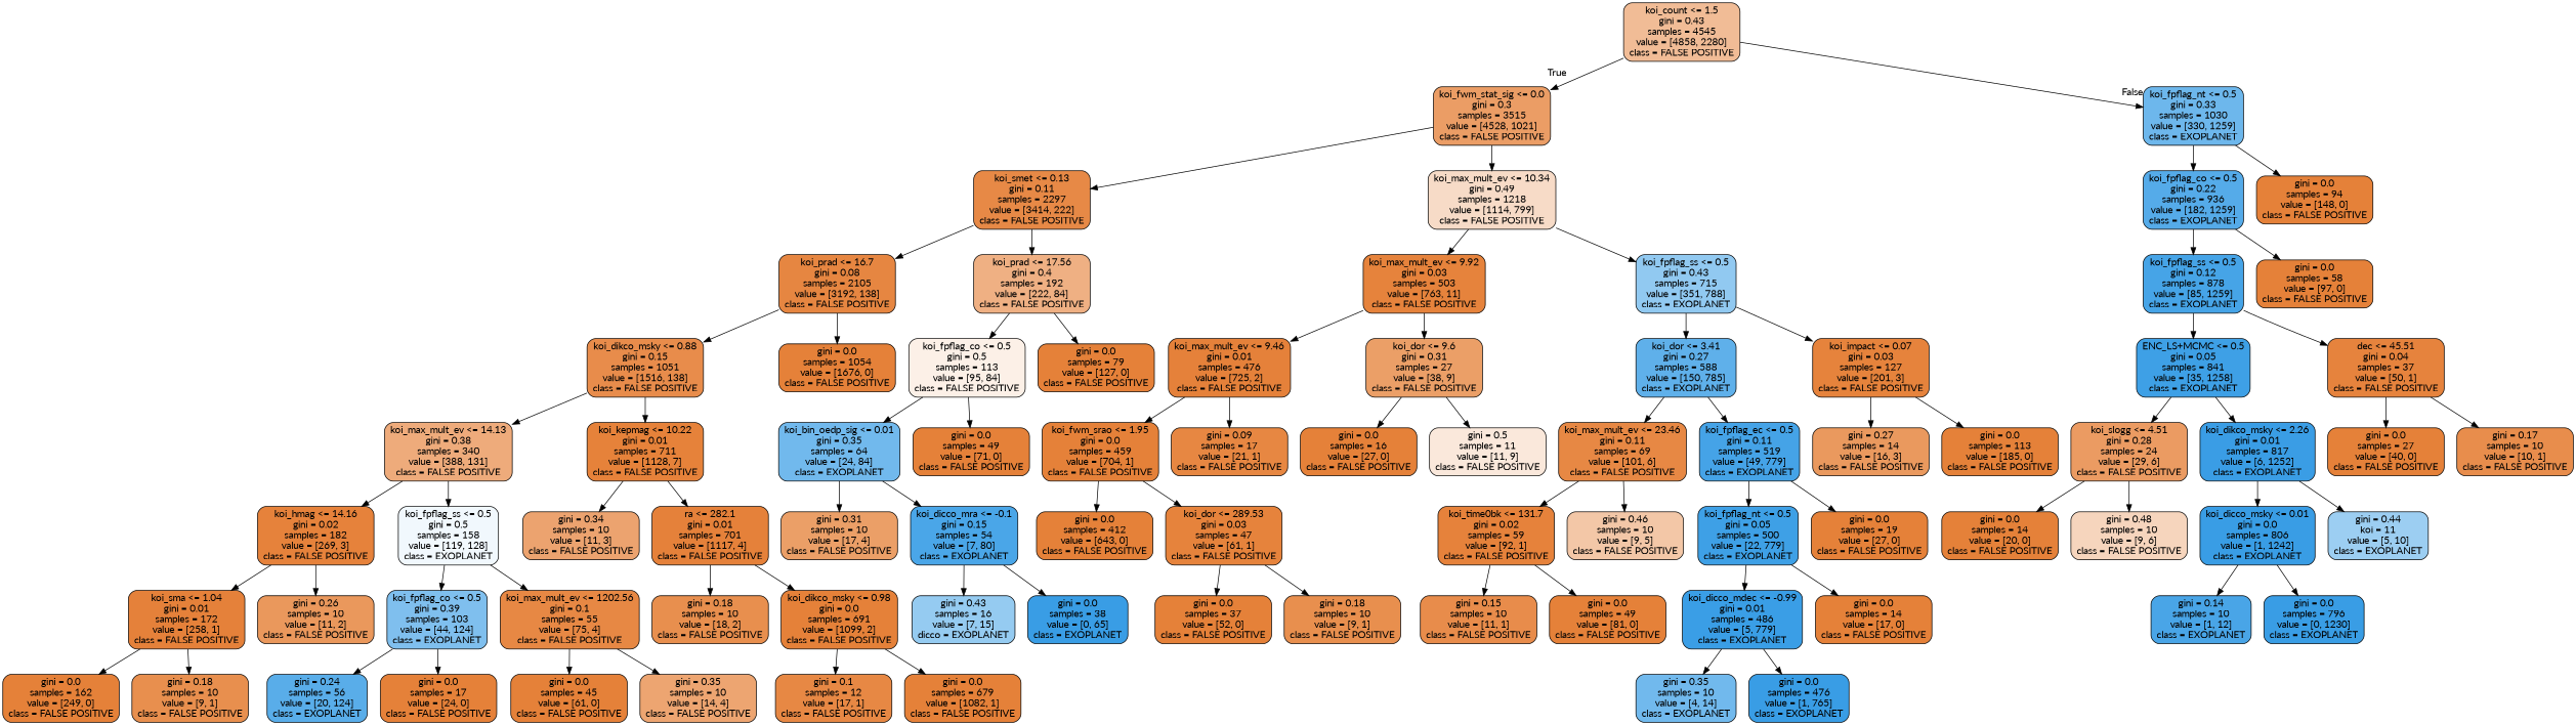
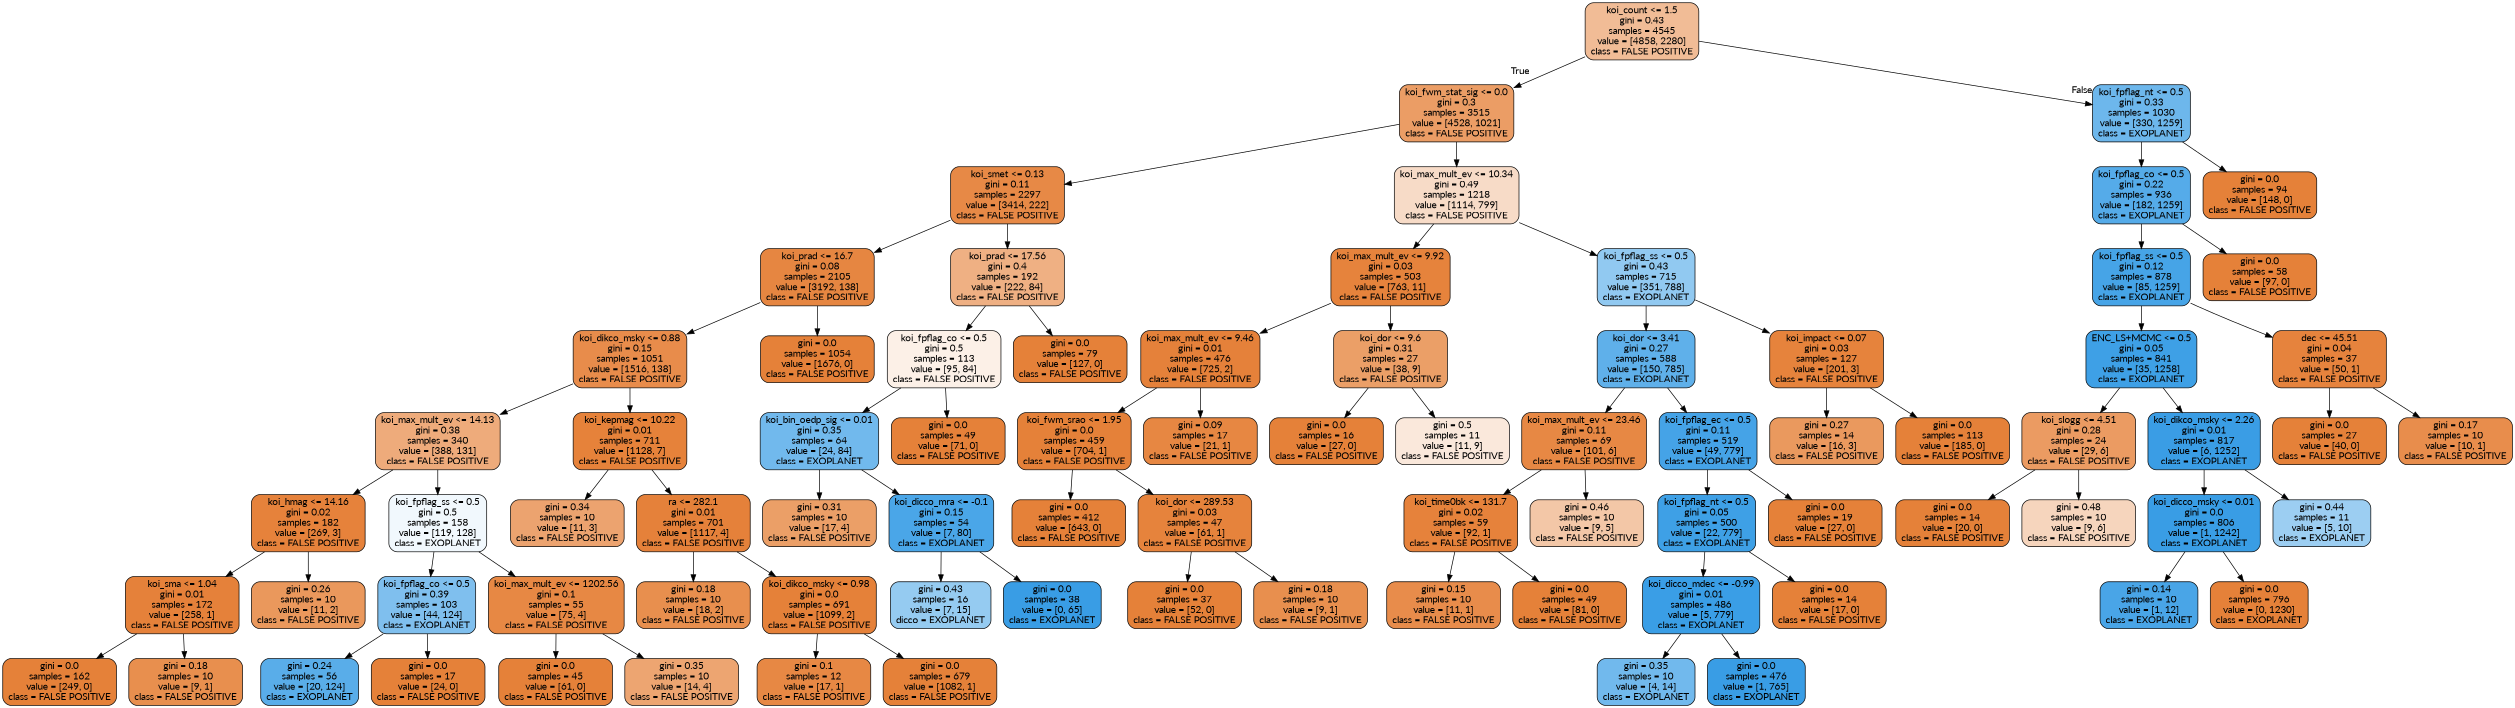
  digraph {
    fontname=Lato
    node [color=black fillcolor="#e58139ff" fontname=Lato shape=box style="filled, rounded"]
    edge [fontname=Lato]
    n1 [fillcolor="#e5813987" label="koi_count <= 1.5\ngini = 0.43\nsamples = 4545\nvalue = [4858, 2280]\nclass = FALSE POSITIVE"]
    n2 [fillcolor="#e58139c6" label="koi_fwm_stat_sig <= 0.0\ngini = 0.3\nsamples = 3515\nvalue = [4528, 1021]\nclass = FALSE POSITIVE"]
    n3 [fillcolor="#399de5bc" label="koi_fpflag_nt <= 0.5\ngini = 0.33\nsamples = 1030\nvalue = [330, 1259]\nclass = EXOPLANET"]
    n4 [fillcolor="#e58139ee" label="koi_smet <= 0.13\ngini = 0.11\nsamples = 2297\nvalue = [3414, 222]\nclass = FALSE POSITIVE"]
    n5 [fillcolor="#e5813948" label="koi_max_mult_ev <= 10.34\ngini = 0.49\nsamples = 1218\nvalue = [1114, 799]\nclass = FALSE POSITIVE"]
    n6 [fillcolor="#399de5da" label="koi_fpflag_co <= 0.5\ngini = 0.22\nsamples = 936\nvalue = [182, 1259]\nclass = EXOPLANET"]
    n7 [label="gini = 0.0\nsamples = 94\nvalue = [148, 0]\nclass = FALSE POSITIVE"]
    n8 [fillcolor="#e58139f4" label="koi_prad <= 16.7\ngini = 0.08\nsamples = 2105\nvalue = [3192, 138]\nclass = FALSE POSITIVE"]
    n9 [fillcolor="#e581399f" label="koi_prad <= 17.56\ngini = 0.4\nsamples = 192\nvalue = [222, 84]\nclass = FALSE POSITIVE"]
    n10 [fillcolor="#e58139fb" label="koi_max_mult_ev <= 9.92\ngini = 0.03\nsamples = 503\nvalue = [763, 11]\nclass = FALSE POSITIVE"]
    n11 [fillcolor="#399de58d" label="koi_fpflag_ss <= 0.5\ngini = 0.43\nsamples = 715\nvalue = [351, 788]\nclass = EXOPLANET"]
    n12 [fillcolor="#e58139e8" label="koi_dikco_msky <= 0.88\ngini = 0.15\nsamples = 1051\nvalue = [1516, 138]\nclass = FALSE POSITIVE"]
    n13 [label="gini = 0.0\nsamples = 1054\nvalue = [1676, 0]\nclass = FALSE POSITIVE"]
    n14 [fillcolor="#e581391e" label="koi_fpflag_co <= 0.5\ngini = 0.5\nsamples = 113\nvalue = [95, 84]\nclass = FALSE POSITIVE"]
    n15 [label="gini = 0.0\nsamples = 79\nvalue = [127, 0]\nclass = FALSE POSITIVE"]
    n16 [fillcolor="#e58139a9" label="koi_max_mult_ev <= 14.13\ngini = 0.38\nsamples = 340\nvalue = [388, 131]\nclass = FALSE POSITIVE"]
    n17 [fillcolor="#e58139fd" label="koi_kepmag <= 10.22\ngini = 0.01\nsamples = 711\nvalue = [1128, 7]\nclass = FALSE POSITIVE"]
    n18 [fillcolor="#e58139fc" label="koi_hmag <= 14.16\ngini = 0.02\nsamples = 182\nvalue = [269, 3]\nclass = FALSE POSITIVE"]
    n19 [fillcolor="#399de512" label="koi_fpflag_ss <= 0.5\ngini = 0.5\nsamples = 158\nvalue = [119, 128]\nclass = EXOPLANET"]
    n20 [fillcolor="#e58139b9" label="gini = 0.34\nsamples = 10\nvalue = [11, 3]\nclass = FALSE POSITIVE"]
    n21 [fillcolor="#e58139fe" label="ra <= 282.1\ngini = 0.01\nsamples = 701\nvalue = [1117, 4]\nclass = FALSE POSITIVE"]
    n22 [fillcolor="#e58139fe" label="koi_sma <= 1.04\ngini = 0.01\nsamples = 172\nvalue = [258, 1]\nclass = FALSE POSITIVE"]
    n23 [fillcolor="#e58139d1" label="gini = 0.26\nsamples = 10\nvalue = [11, 2]\nclass = FALSE POSITIVE"]
    n24 [fillcolor="#399de5a5" label="koi_fpflag_co <= 0.5\ngini = 0.39\nsamples = 103\nvalue = [44, 124]\nclass = EXOPLANET"]
    n25 [fillcolor="#e58139f1" label="koi_max_mult_ev <= 1202.56\ngini = 0.1\nsamples = 55\nvalue = [75, 4]\nclass = FALSE POSITIVE"]
    n26 [label="gini = 0.0\nsamples = 162\nvalue = [249, 0]\nclass = FALSE POSITIVE"]
    n27 [fillcolor="#e58139e3" label="gini = 0.18\nsamples = 10\nvalue = [9, 1]\nclass = FALSE POSITIVE"]
    n28 [fillcolor="#399de5d6" label="gini = 0.24\nsamples = 56\nvalue = [20, 124]\nclass = EXOPLANET"]
    n29 [label="gini = 0.0\nsamples = 17\nvalue = [24, 0]\nclass = FALSE POSITIVE"]
    n30 [label="gini = 0.0\nsamples = 45\nvalue = [61, 0]\nclass = FALSE POSITIVE"]
    n31 [fillcolor="#e58139b6" label="gini = 0.35\nsamples = 10\nvalue = [14, 4]\nclass = FALSE POSITIVE"]
    n32 [fillcolor="#e58139e3" label="gini = 0.18\nsamples = 10\nvalue = [18, 2]\nclass = FALSE POSITIVE"]
    n33 [label="koi_dikco_msky <= 0.98\ngini = 0.0\nsamples = 691\nvalue = [1099, 2]\nclass = FALSE POSITIVE"]
    n34 [fillcolor="#e58139f0" label="gini = 0.1\nsamples = 12\nvalue = [17, 1]\nclass = FALSE POSITIVE"]
    n35 [label="gini = 0.0\nsamples = 679\nvalue = [1082, 1]\nclass = FALSE POSITIVE"]
    n36 [fillcolor="#399de5b6" label="koi_bin_oedp_sig <= 0.01\ngini = 0.35\nsamples = 64\nvalue = [24, 84]\nclass = EXOPLANET"]
    n37 [label="gini = 0.0\nsamples = 49\nvalue = [71, 0]\nclass = FALSE POSITIVE"]
    n38 [fillcolor="#e58139c3" label="gini = 0.31\nsamples = 10\nvalue = [17, 4]\nclass = FALSE POSITIVE"]
    n39 [fillcolor="#399de5e9" label="koi_dicco_mra <= -0.1\ngini = 0.15\nsamples = 54\nvalue = [7, 80]\nclass = EXOPLANET"]
    n40 [fillcolor="#399de588" label="gini = 0.43\nsamples = 16\nvalue = [7, 15]\ndicco = EXOPLANET"]
    n41 [fillcolor="#399de5ff" label="gini = 0.0\nsamples = 38\nvalue = [0, 65]\nclass = EXOPLANET"]
    n42 [fillcolor="#e58139fe" label="koi_max_mult_ev <= 9.46\ngini = 0.01\nsamples = 476\nvalue = [725, 2]\nclass = FALSE POSITIVE"]
    n43 [fillcolor="#e58139c3" label="koi_dor <= 9.6\ngini = 0.31\nsamples = 27\nvalue = [38, 9]\nclass = FALSE POSITIVE"]
    n44 [fillcolor="#399de5ce" label="koi_dor <= 3.41\ngini = 0.27\nsamples = 588\nvalue = [150, 785]\nclass = EXOPLANET"]
    n45 [fillcolor="#e58139fb" label="koi_impact <= 0.07\ngini = 0.03\nsamples = 127\nvalue = [201, 3]\nclass = FALSE POSITIVE"]
    n46 [label="koi_fwm_srao <= 1.95\ngini = 0.0\nsamples = 459\nvalue = [704, 1]\nclass = FALSE POSITIVE"]
    n47 [fillcolor="#e58139f3" label="gini = 0.09\nsamples = 17\nvalue = [21, 1]\nclass = FALSE POSITIVE"]
    n48 [label="gini = 0.0\nsamples = 16\nvalue = [27, 0]\nclass = FALSE POSITIVE"]
    n49 [fillcolor="#e581392e" label="gini = 0.5\nsamples = 11\nvalue = [11, 9]\nclass = FALSE POSITIVE"]
    n50 [label="gini = 0.0\nsamples = 412\nvalue = [643, 0]\nclass = FALSE POSITIVE"]
    n51 [fillcolor="#e58139fb" label="koi_dor <= 289.53\ngini = 0.03\nsamples = 47\nvalue = [61, 1]\nclass = FALSE POSITIVE"]
    n52 [label="gini = 0.0\nsamples = 37\nvalue = [52, 0]\nclass = FALSE POSITIVE"]
    n53 [fillcolor="#e58139e3" label="gini = 0.18\nsamples = 10\nvalue = [9, 1]\nclass = FALSE POSITIVE"]
    n54 [fillcolor="#e58139f0" label="koi_max_mult_ev <= 23.46\ngini = 0.11\nsamples = 69\nvalue = [101, 6]\nclass = FALSE POSITIVE"]
    n55 [fillcolor="#399de5ef" label="koi_fpflag_ec <= 0.5\ngini = 0.11\nsamples = 519\nvalue = [49, 779]\nclass = EXOPLANET"]
    n56 [fillcolor="#e58139cf" label="gini = 0.27\nsamples = 14\nvalue = [16, 3]\nclass = FALSE POSITIVE"]
    n57 [label="gini = 0.0\nsamples = 113\nvalue = [185, 0]\nclass = FALSE POSITIVE"]
    n58 [fillcolor="#e58139fc" label="koi_time0bk <= 131.7\ngini = 0.02\nsamples = 59\nvalue = [92, 1]\nclass = FALSE POSITIVE"]
    n59 [fillcolor="#e5813971" label="gini = 0.46\nsamples = 10\nvalue = [9, 5]\nclass = FALSE POSITIVE"]
    n60 [fillcolor="#399de5f8" label="koi_fpflag_nt <= 0.5\ngini = 0.05\nsamples = 500\nvalue = [22, 779]\nclass = EXOPLANET"]
    n61 [label="gini = 0.0\nsamples = 19\nvalue = [27, 0]\nclass = FALSE POSITIVE"]
    n62 [fillcolor="#e58139e8" label="gini = 0.15\nsamples = 10\nvalue = [11, 1]\nclass = FALSE POSITIVE"]
    n63 [label="gini = 0.0\nsamples = 49\nvalue = [81, 0]\nclass = FALSE POSITIVE"]
    n64 [fillcolor="#399de5fd" label="koi_dicco_mdec <= -0.99\ngini = 0.01\nsamples = 486\nvalue = [5, 779]\nclass = EXOPLANET"]
    n65 [label="gini = 0.0\nsamples = 14\nvalue = [17, 0]\nclass = FALSE POSITIVE"]
    n66 [fillcolor="#399de5b6" label="gini = 0.35\nsamples = 10\nvalue = [4, 14]\nclass = EXOPLANET"]
    n67 [fillcolor="#399de5ff" label="gini = 0.0\nsamples = 476\nvalue = [1, 765]\nclass = EXOPLANET"]
    n68 [fillcolor="#399de5ee" label="koi_fpflag_ss <= 0.5\ngini = 0.12\nsamples = 878\nvalue = [85, 1259]\nclass = EXOPLANET"]
    n69 [label="gini = 0.0\nsamples = 58\nvalue = [97, 0]\nclass = FALSE POSITIVE"]
    n70 [fillcolor="#399de5f8" label="ENC_LS+MCMC <= 0.5\ngini = 0.05\nsamples = 841\nvalue = [35, 1258]\nclass = EXOPLANET"]
    n71 [fillcolor="#e58139fa" label="dec <= 45.51\ngini = 0.04\nsamples = 37\nvalue = [50, 1]\nclass = FALSE POSITIVE"]
    n72 [fillcolor="#e58139ca" label="koi_slogg <= 4.51\ngini = 0.28\nsamples = 24\nvalue = [29, 6]\nclass = FALSE POSITIVE"]
    n73 [fillcolor="#399de5fe" label="koi_dikco_msky <= 2.26\ngini = 0.01\nsamples = 817\nvalue = [6, 1252]\nclass = EXOPLANET"]
    n74 [label="gini = 0.0\nsamples = 27\nvalue = [40, 0]\nclass = FALSE POSITIVE"]
    n75 [fillcolor="#e58139e6" label="gini = 0.17\nsamples = 10\nvalue = [10, 1]\nclass = FALSE POSITIVE"]
    n76 [label="gini = 0.0\nsamples = 14\nvalue = [20, 0]\nclass = FALSE POSITIVE"]
    n77 [fillcolor="#e5813955" label="gini = 0.48\nsamples = 10\nvalue = [9, 6]\nclass = FALSE POSITIVE"]
    n78 [fillcolor="#399de5ff" label="koi_dicco_msky <= 0.01\ngini = 0.0\nsamples = 806\nvalue = [1, 1242]\nclass = EXOPLANET"]
-   n79 [fillcolor="#399de57f" label="gini = 0.44\nkoi = 11\nvalue = [5, 10]\nclass = EXOPLANET"]
+   n79 [fillcolor="#399de57f" label="gini = 0.44\nsamples = 11\nvalue = [5, 10]\nclass = EXOPLANET"]
    n80 [fillcolor="#399de5ea" label="gini = 0.14\nsamples = 10\nvalue = [1, 12]\nclass = EXOPLANET"]
-   n81 [fillcolor="#399de5ff" label="gini = 0.0\nsamples = 796\nvalue = [0, 1230]\nclass = EXOPLANET"]
+   n81 [label="gini = 0.0\nsamples = 796\nvalue = [0, 1230]\nclass = EXOPLANET"]
    n1 -> n2 [headlabel=True labelangle=45 labeldistance=2.5]
    n1 -> n3 [headlabel=False labelangle=-45 labeldistance=2.5]
    n2 -> n4
    n2 -> n5
    n3 -> n6
    n3 -> n7
    n4 -> n8
    n4 -> n9
    n5 -> n10
    n5 -> n11
    n6 -> n68
    n6 -> n69
    n8 -> n12
    n8 -> n13
    n9 -> n14
    n9 -> n15
    n10 -> n42
    n10 -> n43
    n11 -> n44
    n11 -> n45
    n12 -> n16
    n12 -> n17
    n14 -> n36
    n14 -> n37
    n16 -> n18
    n16 -> n19
    n17 -> n20
    n17 -> n21
    n18 -> n22
    n18 -> n23
    n19 -> n24
    n19 -> n25
    n21 -> n32
    n21 -> n33
    n22 -> n26
    n22 -> n27
    n24 -> n28
    n24 -> n29
    n25 -> n30
    n25 -> n31
    n33 -> n34
    n33 -> n35
    n36 -> n38
    n36 -> n39
    n39 -> n40
    n39 -> n41
    n42 -> n46
    n42 -> n47
    n43 -> n48
    n43 -> n49
    n44 -> n54
    n44 -> n55
    n45 -> n56
    n45 -> n57
    n46 -> n50
    n46 -> n51
    n51 -> n52
    n51 -> n53
    n54 -> n58
    n54 -> n59
    n55 -> n60
    n55 -> n61
    n58 -> n62
    n58 -> n63
    n60 -> n64
    n60 -> n65
    n64 -> n66
    n64 -> n67
    n68 -> n70
    n68 -> n71
    n70 -> n72
    n70 -> n73
    n71 -> n74
    n71 -> n75
    n72 -> n76
    n72 -> n77
    n73 -> n78
    n73 -> n79
    n78 -> n80
    n78 -> n81
  }
